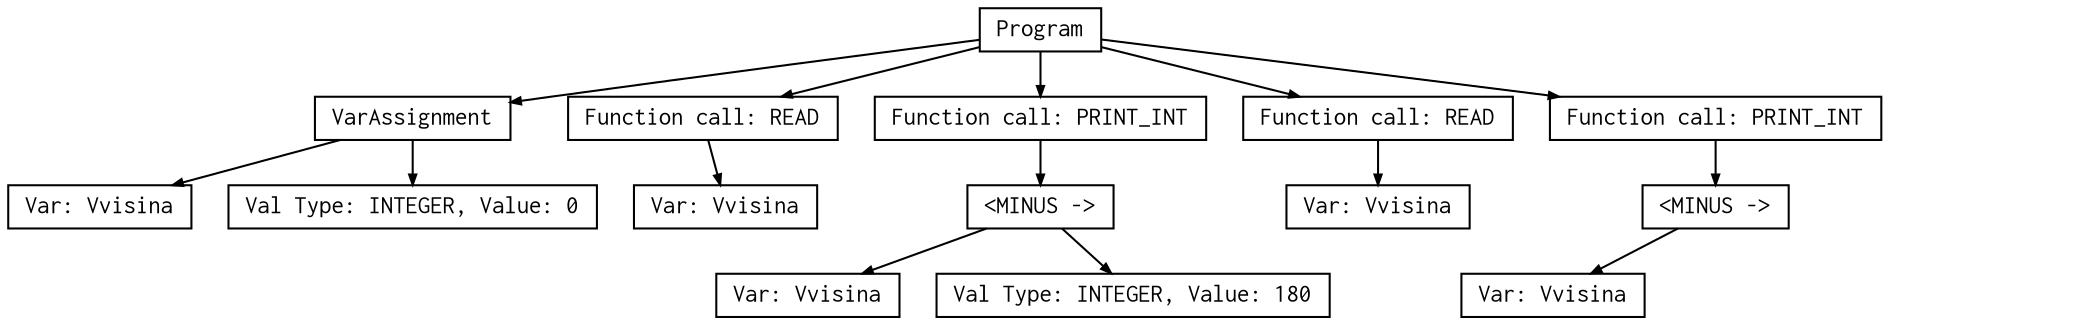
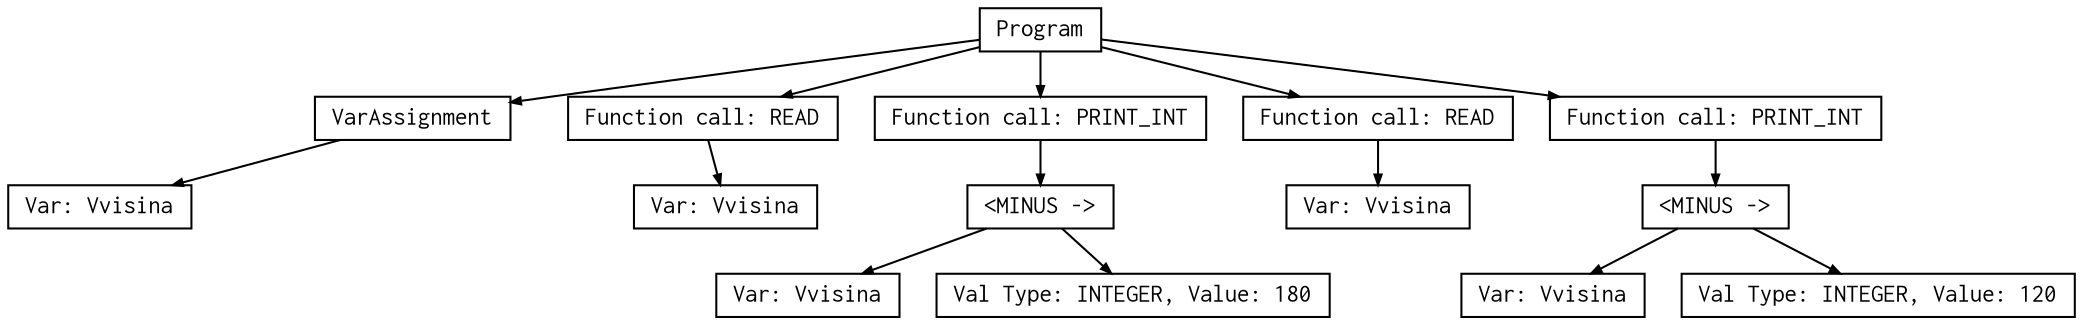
  digraph {
    ranksep=.3
    node [fontname=Courier fontsize=12 shape=box]
    edge [arrowsize=.5]
    n1 [height=.1 label=Program]
    n2 [height=.1 label=VarAssignment]
    n3 [height=.1 label="Function call: READ"]
    n4 [height=.1 label="Function call: PRINT_INT"]
    n5 [height=.1 label="Function call: READ"]
    n6 [height=.1 label="Function call: PRINT_INT"]
    n7 [height=.1 label="Var: Vvisina"]
-   n8 [height=.1 label="Val Type: INTEGER, Value: 0"]
    n9 [height=.1 label="Var: Vvisina"]
    n10 [height=.1 label="<MINUS ->"]
    n11 [height=.1 label="Var: Vvisina"]
    n12 [height=.1 label="<MINUS ->"]
    n13 [height=.1 label="Var: Vvisina"]
    n14 [height=.1 label="Val Type: INTEGER, Value: 180"]
    n15 [height=.1 label="Var: Vvisina"]
+   n16 [height=.1 label="Val Type: INTEGER, Value: 120"]
    n1 -> n2
    n1 -> n3
    n1 -> n4
    n1 -> n5
    n1 -> n6
    n2 -> n7
-   n2 -> n8
    n3 -> n9
    n4 -> n10
    n5 -> n11
    n6 -> n12
    n10 -> n13
    n10 -> n14
    n12 -> n15
+   n12 -> n16
  }
